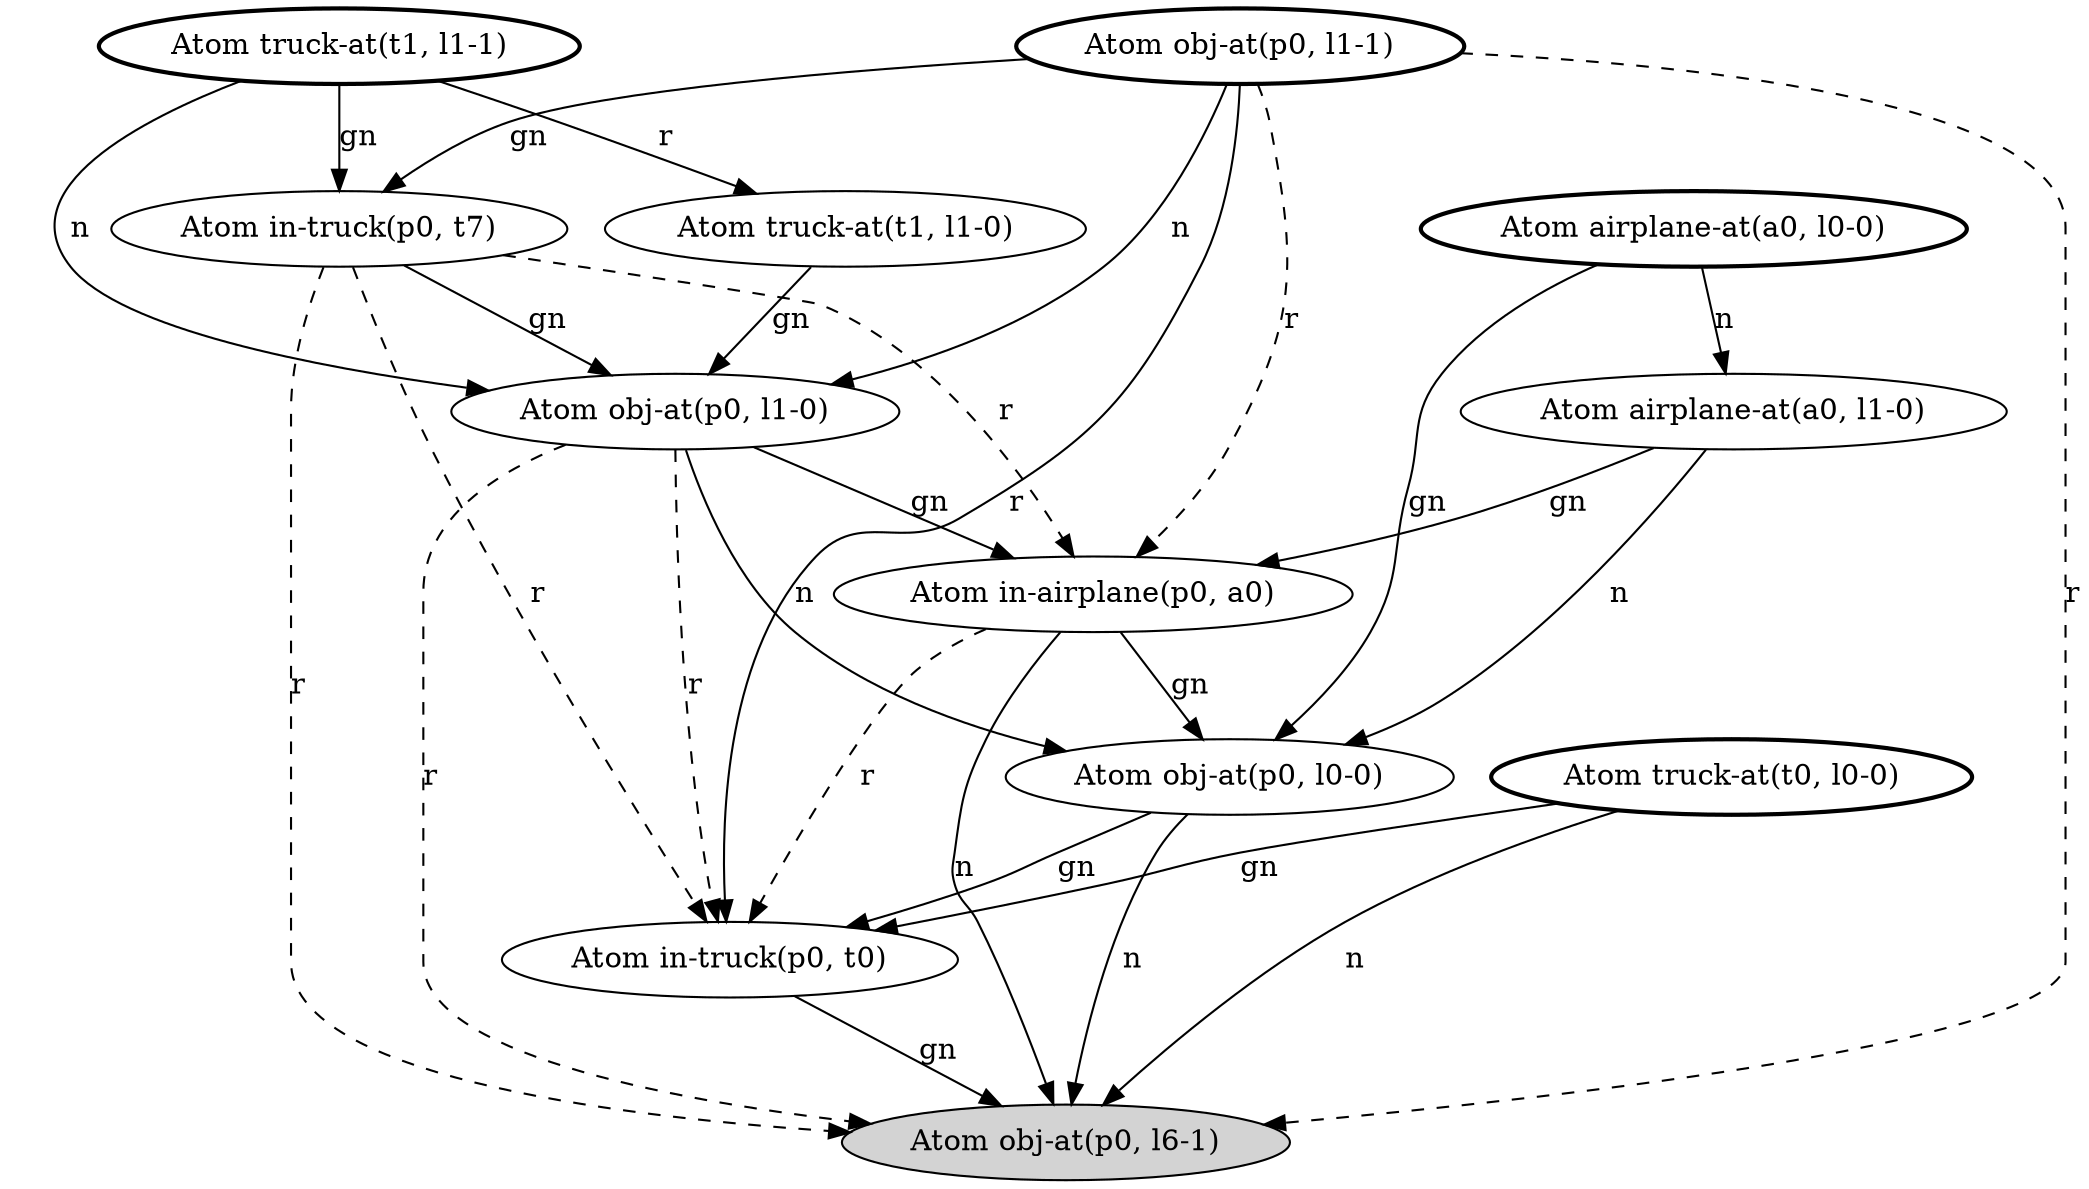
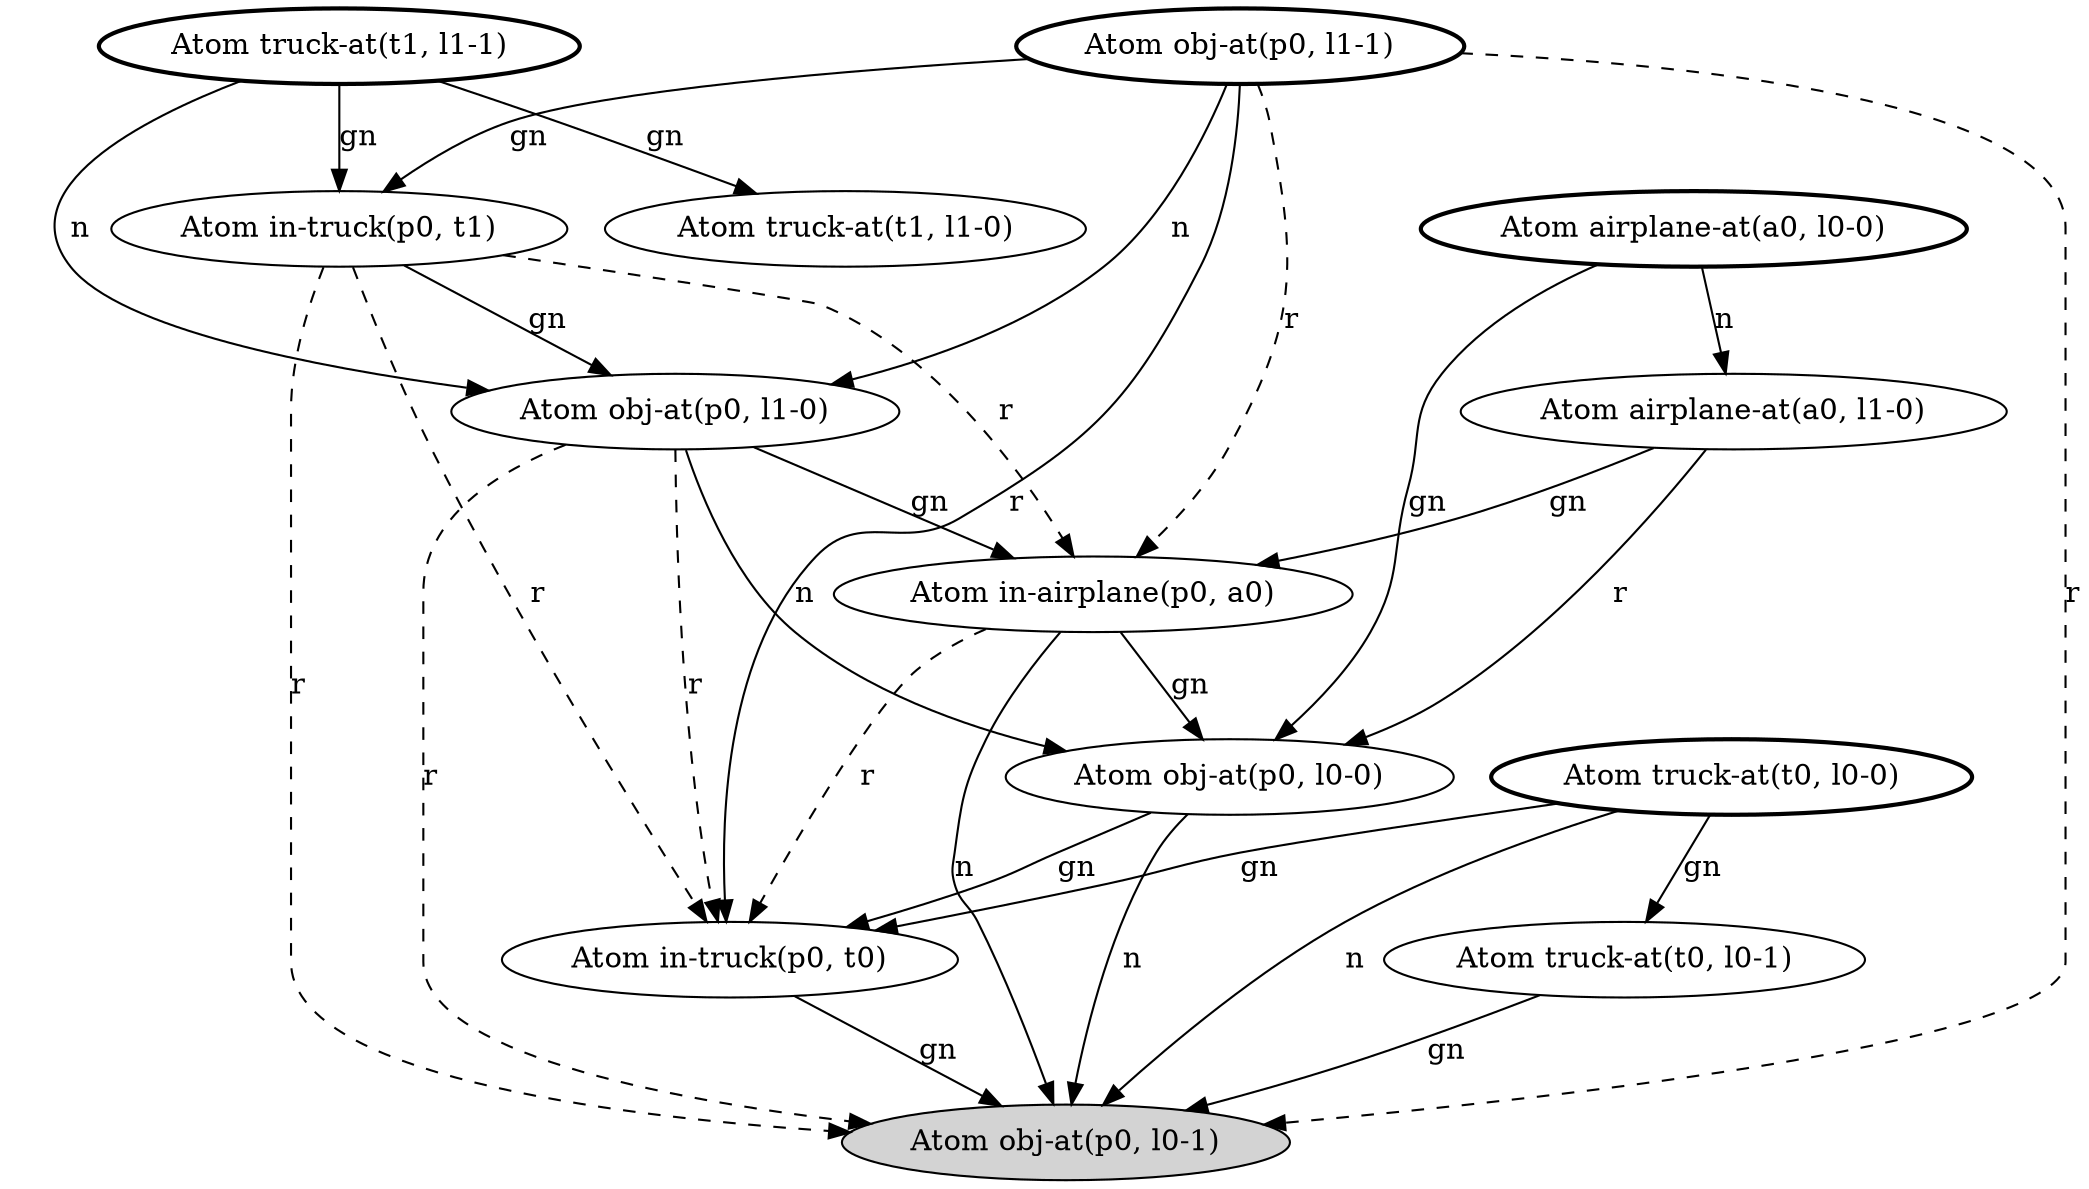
  digraph {
-   n1 [label="Atom obj-at(p0, l6-1)" style=filled]
+   n1 [label="Atom obj-at(p0, l0-1)" style=filled]
    n2 [label="Atom truck-at(t1, l1-0)"]
    n3 [label="Atom obj-at(p0, l1-0)"]
    n4 [label="Atom in-truck(p0, t0)"]
    n5 [label="Atom obj-at(p0, l0-0)"]
    n6 [label="Atom in-airplane(p0, a0)"]
    n7 [label="Atom truck-at(t1, l1-1)" style=bold]
-   n8 [label="Atom in-truck(p0, t7)"]
+   n8 [label="Atom in-truck(p0, t1)"]
    n9 [label="Atom truck-at(t0, l0-0)" style=bold]
+   n10 [label="Atom truck-at(t0, l0-1)"]
    n11 [label="Atom airplane-at(a0, l0-0)" style=bold]
    n12 [label="Atom airplane-at(a0, l1-0)"]
    n13 [label="Atom obj-at(p0, l1-1)" style=bold]
-   n2 -> n3 [label=gn]
    n3 -> n1 [label=r style=dashed]
    n3 -> n4 [label=r style=dashed]
    n3 -> n5 [label=n]
    n3 -> n6 [label=gn]
    n4 -> n1 [label=gn]
    n5 -> n1 [label=n]
    n5 -> n4 [label=gn]
    n6 -> n1 [label=n]
    n6 -> n4 [label=r style=dashed]
    n6 -> n5 [label=gn]
-   n7 -> n2 [label=r]
+   n7 -> n2 [label=gn]
    n7 -> n3 [label=n]
    n7 -> n8 [label=gn]
    n8 -> n1 [label=r style=dashed]
    n8 -> n3 [label=gn]
    n8 -> n4 [label=r style=dashed]
    n8 -> n6 [label=r style=dashed]
    n9 -> n1 [label=n]
    n9 -> n4 [label=gn]
+   n9 -> n10 [label=gn]
+   n10 -> n1 [label=gn]
    n11 -> n5 [label=gn]
    n11 -> n12 [label=n]
-   n12 -> n5 [label=n]
+   n12 -> n5 [label=r]
    n12 -> n6 [label=gn]
    n13 -> n1 [label=r style=dashed]
    n13 -> n3 [label=n]
    n13 -> n4 [label=r style=solid]
    n13 -> n6 [label=r style=dashed]
    n13 -> n8 [label=gn]
  }
